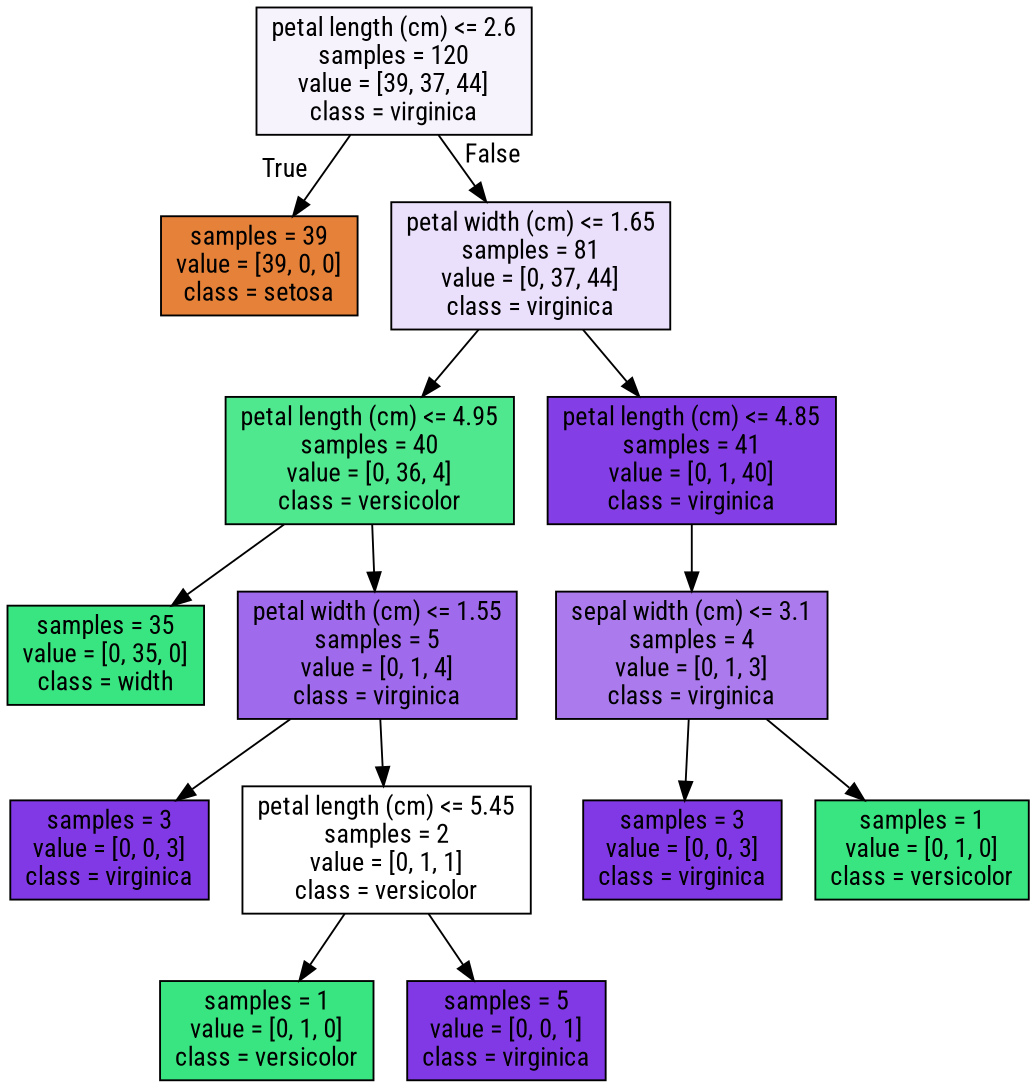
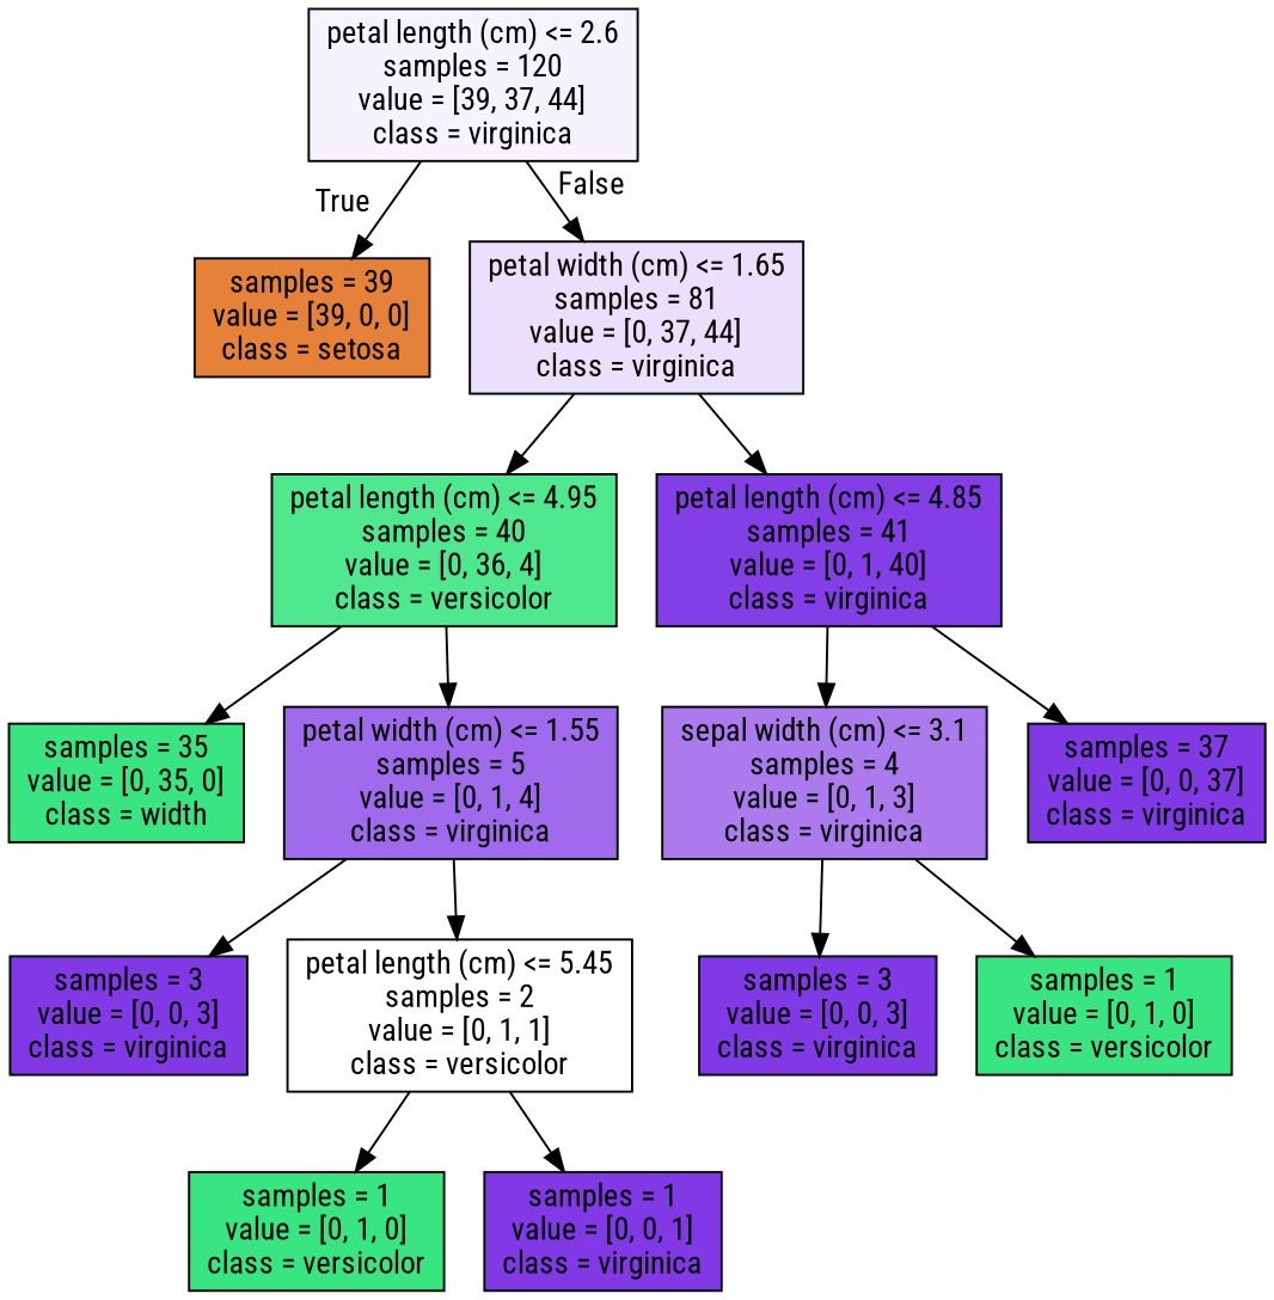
  digraph {
    fontname="Roboto Condensed"
    node [color=black fillcolor="#8139e5" fontname="Roboto Condensed" shape=box style=filled]
    edge [fontname="Roboto Condensed"]
    n1 [fillcolor="#f7f3fd" label="petal length (cm) <= 2.6\nsamples = 120\nvalue = [39, 37, 44]\nclass = virginica"]
    n2 [fillcolor="#e58139" label="samples = 39\nvalue = [39, 0, 0]\nclass = setosa"]
    n3 [fillcolor="#ebe0fb" label="petal width (cm) <= 1.65\nsamples = 81\nvalue = [0, 37, 44]\nclass = virginica"]
    n4 [fillcolor="#4fe88f" label="petal length (cm) <= 4.95\nsamples = 40\nvalue = [0, 36, 4]\nclass = versicolor"]
    n5 [fillcolor="#843ee6" label="petal length (cm) <= 4.85\nsamples = 41\nvalue = [0, 1, 40]\nclass = virginica"]
    n6 [fillcolor="#39e581" label="samples = 35\nvalue = [0, 35, 0]\nclass = width"]
    n7 [fillcolor="#a06aec" label="petal width (cm) <= 1.55\nsamples = 5\nvalue = [0, 1, 4]\nclass = virginica"]
    n8 [fillcolor="#ab7bee" label="sepal width (cm) <= 3.1\nsamples = 4\nvalue = [0, 1, 3]\nclass = virginica"]
+   n9 [label="samples = 37\nvalue = [0, 0, 37]\nclass = virginica"]
    n10 [label="samples = 3\nvalue = [0, 0, 3]\nclass = virginica"]
    n11 [fillcolor="#ffffff" label="petal length (cm) <= 5.45\nsamples = 2\nvalue = [0, 1, 1]\nclass = versicolor"]
    n12 [fillcolor="#39e581" label="samples = 1\nvalue = [0, 1, 0]\nclass = versicolor"]
-   n13 [label="samples = 5\nvalue = [0, 0, 1]\nclass = virginica"]
+   n13 [label="samples = 1\nvalue = [0, 0, 1]\nclass = virginica"]
    n14 [label="samples = 3\nvalue = [0, 0, 3]\nclass = virginica"]
    n15 [fillcolor="#39e581" label="samples = 1\nvalue = [0, 1, 0]\nclass = versicolor"]
    n1 -> n2 [headlabel=True labelangle=45 labeldistance=2.5]
    n1 -> n3 [headlabel=False labelangle=-45 labeldistance=2.5]
    n3 -> n4
    n3 -> n5
    n4 -> n6
    n4 -> n7
    n5 -> n8
+   n5 -> n9
    n7 -> n10
    n7 -> n11
    n8 -> n14
    n8 -> n15
    n11 -> n12
    n11 -> n13
  }
